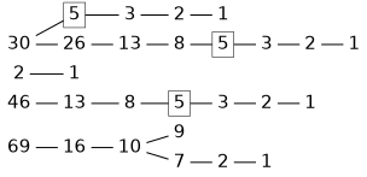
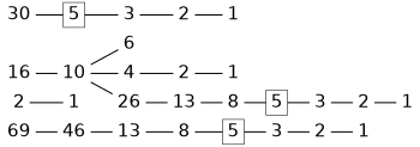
  digraph {
    nodesep=0.1
    rankdir=LR
    node [fontname=Helvetica fontsize=30 shape=plaintext]
    edge [dir=none style=bold]
    n1 [height=0.25 label=69 width=0.25]
    n2 [height=0.25 label=46 width=0.25]
    n3 [height=0.25 label=13 width=0.25]
    n4 [height=0.25 label=2 width=0.25]
    n5 [height=0.25 label=1 width=0.25]
    n6 [height=0.25 label=16 width=0.25]
    n7 [height=0.25 label=10 width=0.25]
-   n8 [height=0.25 label=9 width=0.25]
-   n9 [height=0.25 label=7 width=0.25]
+   n8 [height=0.25 label=6 width=0.25]
+   n9 [height=0.25 label=4 width=0.25]
    n10 [height=0.25 label=2 width=0.25]
    n11 [height=0.25 label=1 width=0.25]
    n12 [height=0.25 label=8 width=0.25]
    n13 [height=0.25 label=30 width=0.25]
    n14 [height=0.25 label=5 shape=box width=0.25]
    n15 [height=0.25 label=26 width=0.25]
    n16 [height=0.25 label=5 shape=box width=0.25]
    n17 [height=0.25 label=3 width=0.25]
    n18 [height=0.25 label=2 width=0.25]
    n19 [height=0.25 label=1 width=0.25]
    n20 [height=0.25 label=3 width=0.25]
    n21 [height=0.25 label=13 width=0.25]
    n22 [height=0.25 label=2 width=0.25]
    n23 [height=0.25 label=1 width=0.25]
    n24 [height=0.25 label=8 width=0.25]
    n25 [height=0.25 label=5 shape=box width=0.25]
    n26 [height=0.25 label=3 width=0.25]
    n27 [height=0.25 label=2 width=0.25]
    n28 [height=0.25 label=1 width=0.25]
-   n1 -> n6
+   n1 -> n2
    n2 -> n3
    n3 -> n12
    n4 -> n5
    n6 -> n7
    n7 -> n8
    n7 -> n9
    n9 -> n10
    n10 -> n11
    n12 -> n16
    n13 -> n14
-   n13 -> n15
+   n7 -> n15
    n14 -> n20
    n15 -> n21
    n16 -> n17
    n17 -> n18
    n18 -> n19
    n20 -> n22
    n21 -> n24
    n22 -> n23
    n24 -> n25
    n25 -> n26
    n26 -> n27
    n27 -> n28
  }
